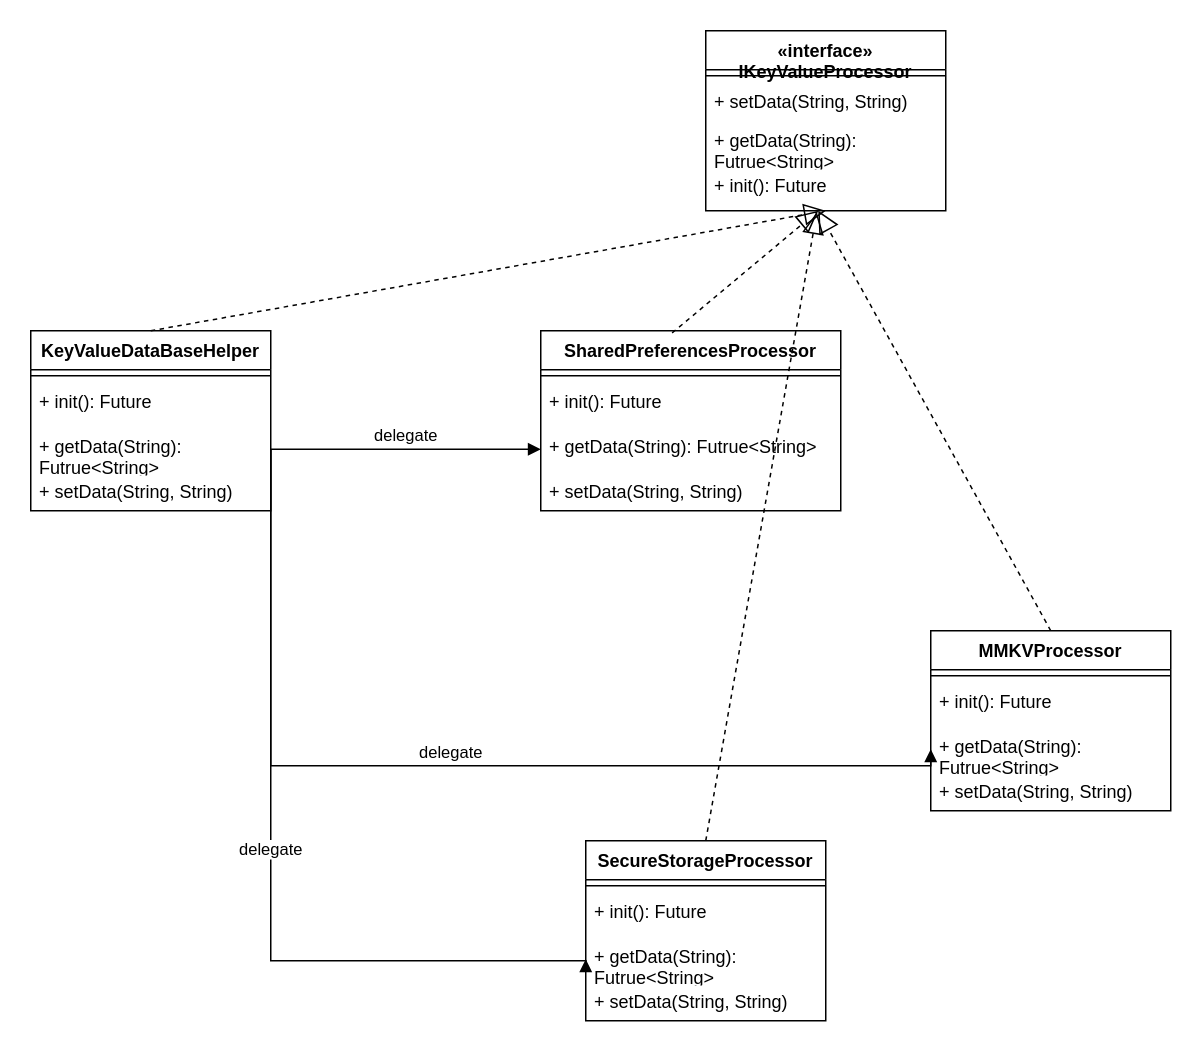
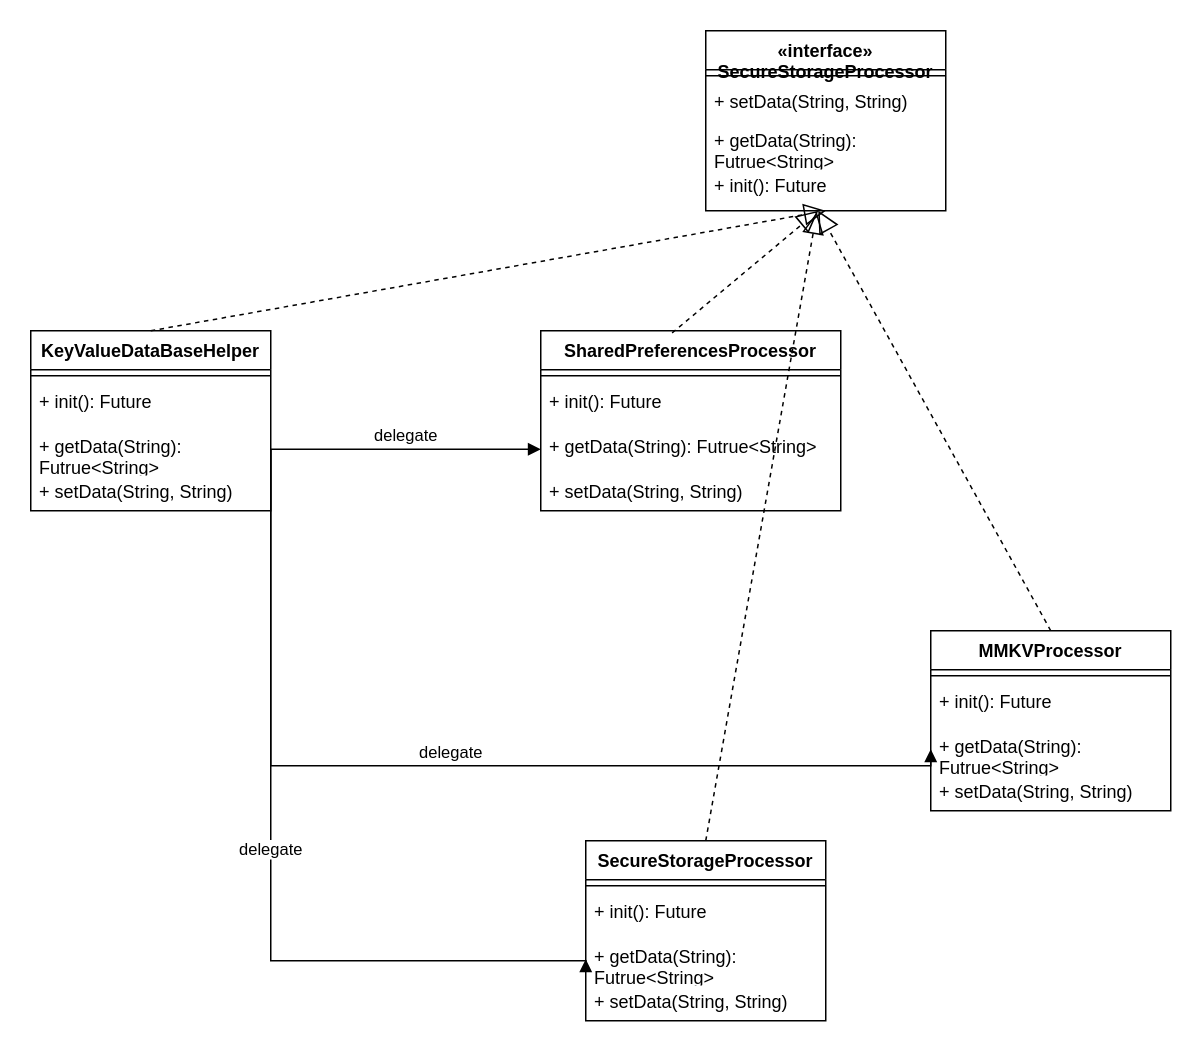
  <mxCell id="0" />
  <mxCell id="1" parent="0" />
  <mxCell id="2" value="MMKVProcessor" style="swimlane;fontStyle=1;align=center;verticalAlign=top;childLayout=stackLayout;horizontal=1;startSize=26;horizontalStack=0;resizeParent=1;resizeParentMax=0;resizeLast=0;collapsible=1;marginBottom=0;whiteSpace=wrap;html=1;" vertex="1" parent="1"><mxGeometry x="620" y="420" width="160" height="120" as="geometry" /></mxCell>
  <mxCell id="3" value="" style="line;strokeWidth=1;fillColor=none;align=left;verticalAlign=middle;spacingTop=-1;spacingLeft=3;spacingRight=3;rotatable=0;labelPosition=right;points=[];portConstraint=eastwest;strokeColor=inherit;" vertex="1" parent="2"><mxGeometry y="26" width="160" height="8" as="geometry" /></mxCell>
  <mxCell id="4" value="+ init(): Future" style="text;strokeColor=none;fillColor=none;align=left;verticalAlign=top;spacingLeft=4;spacingRight=4;overflow=hidden;rotatable=0;points=[[0,0.5],[1,0.5]];portConstraint=eastwest;whiteSpace=wrap;html=1;" vertex="1" parent="2"><mxGeometry y="34" width="160" height="30" as="geometry" /></mxCell>
  <mxCell id="5" value="+ getData(String): Futrue&amp;lt;String&amp;gt;" style="text;strokeColor=none;fillColor=none;align=left;verticalAlign=top;spacingLeft=4;spacingRight=4;overflow=hidden;rotatable=0;points=[[0,0.5],[1,0.5]];portConstraint=eastwest;whiteSpace=wrap;html=1;" vertex="1" parent="2"><mxGeometry y="64" width="160" height="30" as="geometry" /></mxCell>
  <mxCell id="6" value="+ setData(String, String)" style="text;strokeColor=none;fillColor=none;align=left;verticalAlign=top;spacingLeft=4;spacingRight=4;overflow=hidden;rotatable=0;points=[[0,0.5],[1,0.5]];portConstraint=eastwest;whiteSpace=wrap;html=1;" vertex="1" parent="2"><mxGeometry y="94" width="160" height="26" as="geometry" /></mxCell>
  <mxCell id="7" value="SharedPreferencesProcessor" style="swimlane;fontStyle=1;align=center;verticalAlign=top;childLayout=stackLayout;horizontal=1;startSize=26;horizontalStack=0;resizeParent=1;resizeParentMax=0;resizeLast=0;collapsible=1;marginBottom=0;whiteSpace=wrap;html=1;" vertex="1" parent="1"><mxGeometry x="360" y="220" width="200" height="120" as="geometry" /></mxCell>
  <mxCell id="8" value="" style="line;strokeWidth=1;fillColor=none;align=left;verticalAlign=middle;spacingTop=-1;spacingLeft=3;spacingRight=3;rotatable=0;labelPosition=right;points=[];portConstraint=eastwest;strokeColor=inherit;" vertex="1" parent="7"><mxGeometry y="26" width="200" height="8" as="geometry" /></mxCell>
  <mxCell id="9" value="+ init(): Future" style="text;strokeColor=none;fillColor=none;align=left;verticalAlign=top;spacingLeft=4;spacingRight=4;overflow=hidden;rotatable=0;points=[[0,0.5],[1,0.5]];portConstraint=eastwest;whiteSpace=wrap;html=1;" vertex="1" parent="7"><mxGeometry y="34" width="200" height="30" as="geometry" /></mxCell>
  <mxCell id="10" value="+ getData(String): Futrue&amp;lt;String&amp;gt;" style="text;strokeColor=none;fillColor=none;align=left;verticalAlign=top;spacingLeft=4;spacingRight=4;overflow=hidden;rotatable=0;points=[[0,0.5],[1,0.5]];portConstraint=eastwest;whiteSpace=wrap;html=1;" vertex="1" parent="7"><mxGeometry y="64" width="200" height="30" as="geometry" /></mxCell>
  <mxCell id="11" value="+ setData(String, String)" style="text;strokeColor=none;fillColor=none;align=left;verticalAlign=top;spacingLeft=4;spacingRight=4;overflow=hidden;rotatable=0;points=[[0,0.5],[1,0.5]];portConstraint=eastwest;whiteSpace=wrap;html=1;" vertex="1" parent="7"><mxGeometry y="94" width="200" height="26" as="geometry" /></mxCell>
  <mxCell id="12" value="KeyValueDataBaseHelper" style="swimlane;fontStyle=1;align=center;verticalAlign=top;childLayout=stackLayout;horizontal=1;startSize=26;horizontalStack=0;resizeParent=1;resizeParentMax=0;resizeLast=0;collapsible=1;marginBottom=0;whiteSpace=wrap;html=1;" vertex="1" parent="1"><mxGeometry x="20" y="220" width="160" height="120" as="geometry" /></mxCell>
  <mxCell id="13" value="" style="line;strokeWidth=1;fillColor=none;align=left;verticalAlign=middle;spacingTop=-1;spacingLeft=3;spacingRight=3;rotatable=0;labelPosition=right;points=[];portConstraint=eastwest;strokeColor=inherit;" vertex="1" parent="12"><mxGeometry y="26" width="160" height="8" as="geometry" /></mxCell>
  <mxCell id="14" value="+ init(): Future" style="text;strokeColor=none;fillColor=none;align=left;verticalAlign=top;spacingLeft=4;spacingRight=4;overflow=hidden;rotatable=0;points=[[0,0.5],[1,0.5]];portConstraint=eastwest;whiteSpace=wrap;html=1;" vertex="1" parent="12"><mxGeometry y="34" width="160" height="30" as="geometry" /></mxCell>
  <mxCell id="15" value="+ getData(String): Futrue&amp;lt;String&amp;gt;" style="text;strokeColor=none;fillColor=none;align=left;verticalAlign=top;spacingLeft=4;spacingRight=4;overflow=hidden;rotatable=0;points=[[0,0.5],[1,0.5]];portConstraint=eastwest;whiteSpace=wrap;html=1;" vertex="1" parent="12"><mxGeometry y="64" width="160" height="30" as="geometry" /></mxCell>
  <mxCell id="16" value="+ setData(String, String)" style="text;strokeColor=none;fillColor=none;align=left;verticalAlign=top;spacingLeft=4;spacingRight=4;overflow=hidden;rotatable=0;points=[[0,0.5],[1,0.5]];portConstraint=eastwest;whiteSpace=wrap;html=1;" vertex="1" parent="12"><mxGeometry y="94" width="160" height="26" as="geometry" /></mxCell>
  <mxCell id="17" value="" style="endArrow=block;dashed=1;endFill=0;endSize=12;html=1;rounded=0;exitX=0.438;exitY=0.012;exitDx=0;exitDy=0;exitPerimeter=0;entryX=0.5;entryY=1;entryDx=0;entryDy=0;" edge="1" parent="1" source="7"><mxGeometry width="160" relative="1" as="geometry"><mxPoint x="420" y="190" as="sourcePoint" /><mxPoint x="545" y="140" as="targetPoint" /></mxGeometry></mxCell>
  <mxCell id="18" value="" style="endArrow=block;dashed=1;endFill=0;endSize=12;html=1;rounded=0;entryX=0.5;entryY=1;entryDx=0;entryDy=0;exitX=0.5;exitY=0;exitDx=0;exitDy=0;" edge="1" parent="1" source="2"><mxGeometry width="160" relative="1" as="geometry"><mxPoint x="330" y="340" as="sourcePoint" /><mxPoint x="545" y="140" as="targetPoint" /></mxGeometry></mxCell>
  <mxCell id="19" value="" style="endArrow=block;dashed=1;endFill=0;endSize=12;html=1;rounded=0;exitX=0.5;exitY=0;exitDx=0;exitDy=0;" edge="1" parent="1" source="12"><mxGeometry width="160" relative="1" as="geometry"><mxPoint x="190" y="160" as="sourcePoint" /><mxPoint x="550" y="140" as="targetPoint" /></mxGeometry></mxCell>
  <mxCell id="20" value="delegate" style="html=1;verticalAlign=bottom;endArrow=block;edgeStyle=elbowEdgeStyle;elbow=vertical;curved=0;rounded=0;entryX=0;entryY=0.5;entryDx=0;entryDy=0;exitX=1;exitY=0.5;exitDx=0;exitDy=0;" edge="1" parent="1" source="15" target="10"><mxGeometry width="80" relative="1" as="geometry"><mxPoint x="240" y="270" as="sourcePoint" /><mxPoint x="320" y="270" as="targetPoint" /></mxGeometry></mxCell>
  <mxCell id="21" value="delegate" style="html=1;verticalAlign=bottom;endArrow=block;edgeStyle=elbowEdgeStyle;elbow=vertical;curved=0;rounded=0;exitX=1;exitY=0.5;exitDx=0;exitDy=0;entryX=0;entryY=0.5;entryDx=0;entryDy=0;" edge="1" parent="1" source="15" target="5"><mxGeometry width="80" relative="1" as="geometry"><mxPoint x="240" y="380" as="sourcePoint" /><mxPoint x="320" y="380" as="targetPoint" /><Array as="points"><mxPoint x="320" y="510" /><mxPoint x="450" y="500" /><mxPoint x="490" y="510" /><mxPoint x="450" y="500" /></Array><mxPoint as="offset" /></mxGeometry></mxCell>
- <mxCell id="22" value="«interface»&lt;br&gt;&lt;b style=&quot;border-color: var(--border-color);&quot;&gt;IKeyValueProcessor&lt;br&gt;&lt;/b&gt;" style="swimlane;fontStyle=1;align=center;verticalAlign=top;childLayout=stackLayout;horizontal=1;startSize=26;horizontalStack=0;resizeParent=1;resizeParentMax=0;resizeLast=0;collapsible=1;marginBottom=0;whiteSpace=wrap;html=1;" vertex="1" parent="1"><mxGeometry x="470" y="20" width="160" height="120" as="geometry" /></mxCell>
+ <mxCell id="22" value="«interface»&lt;br&gt;&lt;b style=&quot;border-color: var(--border-color);&quot;&gt;SecureStorageProcessor&lt;br&gt;&lt;/b&gt;" style="swimlane;fontStyle=1;align=center;verticalAlign=top;childLayout=stackLayout;horizontal=1;startSize=26;horizontalStack=0;resizeParent=1;resizeParentMax=0;resizeLast=0;collapsible=1;marginBottom=0;whiteSpace=wrap;html=1;" vertex="1" parent="1"><mxGeometry x="470" y="20" width="160" height="120" as="geometry" /></mxCell>
  <mxCell id="23" value="" style="line;strokeWidth=1;fillColor=none;align=left;verticalAlign=middle;spacingTop=-1;spacingLeft=3;spacingRight=3;rotatable=0;labelPosition=right;points=[];portConstraint=eastwest;strokeColor=inherit;" vertex="1" parent="22"><mxGeometry y="26" width="160" height="8" as="geometry" /></mxCell>
  <mxCell id="24" value="+ setData(String, String)" style="text;strokeColor=none;fillColor=none;align=left;verticalAlign=top;spacingLeft=4;spacingRight=4;overflow=hidden;rotatable=0;points=[[0,0.5],[1,0.5]];portConstraint=eastwest;whiteSpace=wrap;html=1;" vertex="1" parent="22"><mxGeometry y="34" width="160" height="26" as="geometry" /></mxCell>
  <mxCell id="25" value="+ getData(String): Futrue&amp;lt;String&amp;gt;" style="text;strokeColor=none;fillColor=none;align=left;verticalAlign=top;spacingLeft=4;spacingRight=4;overflow=hidden;rotatable=0;points=[[0,0.5],[1,0.5]];portConstraint=eastwest;whiteSpace=wrap;html=1;" vertex="1" parent="22"><mxGeometry y="60" width="160" height="30" as="geometry" /></mxCell>
  <mxCell id="26" value="+ init(): Future" style="text;strokeColor=none;fillColor=none;align=left;verticalAlign=top;spacingLeft=4;spacingRight=4;overflow=hidden;rotatable=0;points=[[0,0.5],[1,0.5]];portConstraint=eastwest;whiteSpace=wrap;html=1;" vertex="1" parent="22"><mxGeometry y="90" width="160" height="30" as="geometry" /></mxCell>
  <mxCell id="27" value="SecureStorageProcessor" style="swimlane;fontStyle=1;align=center;verticalAlign=top;childLayout=stackLayout;horizontal=1;startSize=26;horizontalStack=0;resizeParent=1;resizeParentMax=0;resizeLast=0;collapsible=1;marginBottom=0;whiteSpace=wrap;html=1;" vertex="1" parent="1"><mxGeometry x="390" y="560" width="160" height="120" as="geometry" /></mxCell>
  <mxCell id="28" value="" style="line;strokeWidth=1;fillColor=none;align=left;verticalAlign=middle;spacingTop=-1;spacingLeft=3;spacingRight=3;rotatable=0;labelPosition=right;points=[];portConstraint=eastwest;strokeColor=inherit;" vertex="1" parent="27"><mxGeometry y="26" width="160" height="8" as="geometry" /></mxCell>
  <mxCell id="29" value="+ init(): Future" style="text;strokeColor=none;fillColor=none;align=left;verticalAlign=top;spacingLeft=4;spacingRight=4;overflow=hidden;rotatable=0;points=[[0,0.5],[1,0.5]];portConstraint=eastwest;whiteSpace=wrap;html=1;" vertex="1" parent="27"><mxGeometry y="34" width="160" height="30" as="geometry" /></mxCell>
  <mxCell id="30" value="+ getData(String): Futrue&amp;lt;String&amp;gt;" style="text;strokeColor=none;fillColor=none;align=left;verticalAlign=top;spacingLeft=4;spacingRight=4;overflow=hidden;rotatable=0;points=[[0,0.5],[1,0.5]];portConstraint=eastwest;whiteSpace=wrap;html=1;" vertex="1" parent="27"><mxGeometry y="64" width="160" height="30" as="geometry" /></mxCell>
  <mxCell id="31" value="+ setData(String, String)" style="text;strokeColor=none;fillColor=none;align=left;verticalAlign=top;spacingLeft=4;spacingRight=4;overflow=hidden;rotatable=0;points=[[0,0.5],[1,0.5]];portConstraint=eastwest;whiteSpace=wrap;html=1;" vertex="1" parent="27"><mxGeometry y="94" width="160" height="26" as="geometry" /></mxCell>
  <mxCell id="32" value="delegate" style="html=1;verticalAlign=bottom;endArrow=block;edgeStyle=elbowEdgeStyle;elbow=vertical;curved=0;rounded=0;entryX=0;entryY=0.5;entryDx=0;entryDy=0;exitX=1;exitY=0.5;exitDx=0;exitDy=0;" edge="1" parent="1" source="15" target="30"><mxGeometry width="80" relative="1" as="geometry"><mxPoint x="220" y="610" as="sourcePoint" /><mxPoint x="300" y="610" as="targetPoint" /><Array as="points"><mxPoint x="280" y="640" /></Array></mxGeometry></mxCell>
  <mxCell id="33" value="" style="endArrow=block;dashed=1;endFill=0;endSize=12;html=1;rounded=0;entryX=0.463;entryY=1.033;entryDx=0;entryDy=0;entryPerimeter=0;exitX=0.5;exitY=0;exitDx=0;exitDy=0;" edge="1" parent="1" source="27" target="26"><mxGeometry width="160" relative="1" as="geometry"><mxPoint x="440" y="440" as="sourcePoint" /><mxPoint x="600" y="440" as="targetPoint" /></mxGeometry></mxCell>
